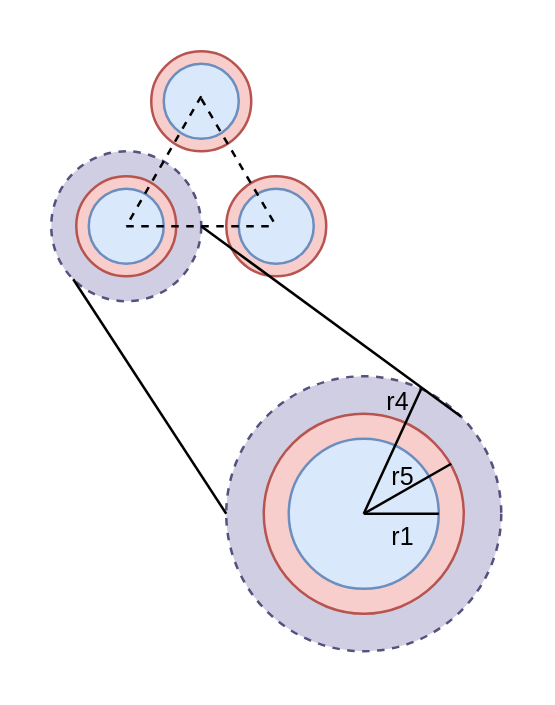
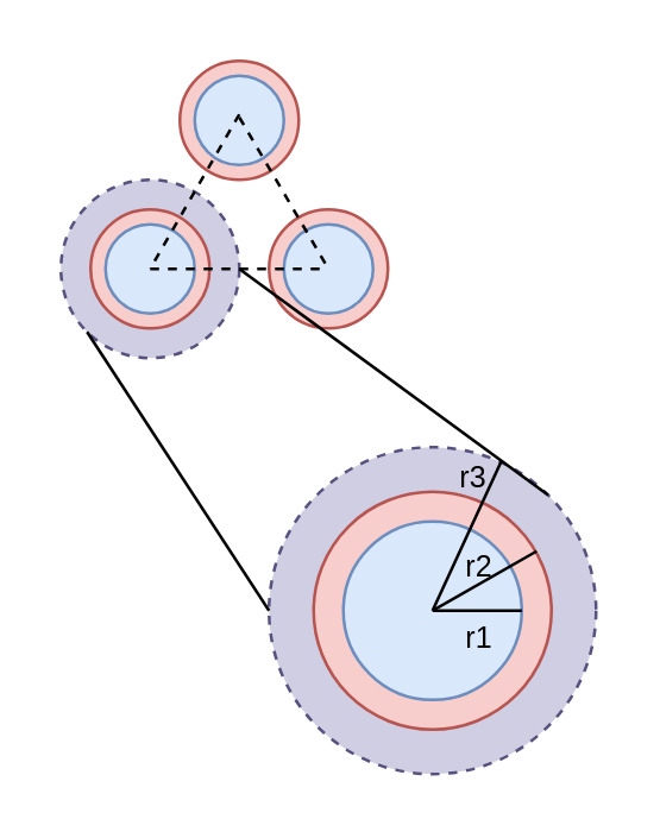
  <mxCell id="0" />
  <mxCell id="1" parent="0" />
  <mxCell id="2" value="" style="ellipse;whiteSpace=wrap;html=1;aspect=fixed;fillColor=#d0cee2;container=1;dashed=1;strokeColor=#56517e;" vertex="1" parent="1"><mxGeometry x="90" y="150" width="110" height="110" as="geometry" /></mxCell>
- <mxCell id="3" value="r4" style="text;html=1;strokeColor=none;fillColor=none;align=center;verticalAlign=middle;whiteSpace=wrap;rounded=0;dashed=1;fontSize=10;" vertex="1" parent="2"><mxGeometry x="59" y="5" width="20" height="10" as="geometry" /></mxCell>
+ <mxCell id="3" value="r3" style="text;html=1;strokeColor=none;fillColor=none;align=center;verticalAlign=middle;whiteSpace=wrap;rounded=0;dashed=1;fontSize=10;" vertex="1" parent="2"><mxGeometry x="59" y="5" width="20" height="10" as="geometry" /></mxCell>
  <mxCell id="4" value="" style="ellipse;whiteSpace=wrap;html=1;aspect=fixed;fillColor=#f8cecc;strokeColor=#b85450;" vertex="1" parent="1"><mxGeometry x="105" y="165" width="80" height="80" as="geometry" /></mxCell>
  <mxCell id="5" value="" style="ellipse;whiteSpace=wrap;html=1;aspect=fixed;fillColor=#dae8fc;strokeColor=#6c8ebf;" vertex="1" parent="1"><mxGeometry x="115" y="175" width="60" height="60" as="geometry" /></mxCell>
  <mxCell id="6" value="" style="ellipse;whiteSpace=wrap;html=1;aspect=fixed;fillColor=#f8cecc;strokeColor=#b85450;" vertex="1" parent="1"><mxGeometry x="60" y="20" width="40" height="40" as="geometry" /></mxCell>
  <mxCell id="7" value="" style="ellipse;whiteSpace=wrap;html=1;aspect=fixed;fillColor=#d0cee2;dashed=1;strokeColor=#56517e;" vertex="1" parent="1"><mxGeometry x="20" y="60" width="60" height="60" as="geometry" /></mxCell>
  <mxCell id="8" value="" style="ellipse;whiteSpace=wrap;html=1;aspect=fixed;fillColor=#f8cecc;strokeColor=#b85450;" vertex="1" parent="1"><mxGeometry x="30" y="70" width="40" height="40" as="geometry" /></mxCell>
  <mxCell id="9" value="" style="ellipse;whiteSpace=wrap;html=1;aspect=fixed;fillColor=#f8cecc;strokeColor=#b85450;" vertex="1" parent="1"><mxGeometry x="90" y="70" width="40" height="40" as="geometry" /></mxCell>
  <mxCell id="10" value="" style="ellipse;whiteSpace=wrap;html=1;aspect=fixed;fillColor=#dae8fc;strokeColor=#6c8ebf;" vertex="1" parent="1"><mxGeometry x="35" y="75" width="30" height="30" as="geometry" /></mxCell>
  <mxCell id="11" value="" style="ellipse;whiteSpace=wrap;html=1;aspect=fixed;fillColor=#dae8fc;strokeColor=#6c8ebf;" vertex="1" parent="1"><mxGeometry x="65" y="25" width="30" height="30" as="geometry" /></mxCell>
  <mxCell id="12" value="" style="ellipse;whiteSpace=wrap;html=1;aspect=fixed;fillColor=#dae8fc;strokeColor=#6c8ebf;" vertex="1" parent="1"><mxGeometry x="95" y="75" width="30" height="30" as="geometry" /></mxCell>
  <mxCell id="13" value="" style="endArrow=none;html=1;rounded=0;dashed=1;" edge="1" parent="1"><mxGeometry width="50" height="50" relative="1" as="geometry"><mxPoint x="50" y="90" as="sourcePoint" /><mxPoint x="110" y="90" as="targetPoint" /></mxGeometry></mxCell>
  <mxCell id="14" value="" style="endArrow=none;html=1;rounded=0;dashed=1;" edge="1" parent="1"><mxGeometry width="50" height="50" relative="1" as="geometry"><mxPoint x="80" y="39" as="sourcePoint" /><mxPoint x="110" y="90" as="targetPoint" /></mxGeometry></mxCell>
  <mxCell id="15" value="" style="endArrow=none;html=1;rounded=0;dashed=1;" edge="1" parent="1"><mxGeometry width="50" height="50" relative="1" as="geometry"><mxPoint x="80" y="38" as="sourcePoint" /><mxPoint x="50" y="90" as="targetPoint" /></mxGeometry></mxCell>
  <mxCell id="16" value="" style="endArrow=none;html=1;rounded=0;exitX=0;exitY=1;exitDx=0;exitDy=0;entryX=0;entryY=0.5;entryDx=0;entryDy=0;" edge="1" parent="1" source="7" target="2"><mxGeometry width="50" height="50" relative="1" as="geometry"><mxPoint x="55" y="155" as="sourcePoint" /><mxPoint x="105" y="105" as="targetPoint" /></mxGeometry></mxCell>
  <mxCell id="17" value="" style="endArrow=none;html=1;rounded=0;exitX=1;exitY=0.5;exitDx=0;exitDy=0;entryX=1;entryY=0;entryDx=0;entryDy=0;" edge="1" parent="1" source="7" target="2"><mxGeometry width="50" height="50" relative="1" as="geometry"><mxPoint x="38.787" y="121.213" as="sourcePoint" /><mxPoint x="116.109" y="253.891" as="targetPoint" /></mxGeometry></mxCell>
  <mxCell id="18" value="" style="endArrow=none;html=1;rounded=0;exitX=0.5;exitY=0.5;exitDx=0;exitDy=0;exitPerimeter=0;entryX=0.773;entryY=0.5;entryDx=0;entryDy=0;entryPerimeter=0;" edge="1" parent="1" source="2" target="2"><mxGeometry width="50" height="50" relative="1" as="geometry"><mxPoint x="85" y="165" as="sourcePoint" /><mxPoint x="135" y="115" as="targetPoint" /></mxGeometry></mxCell>
  <mxCell id="19" value="" style="endArrow=none;html=1;rounded=0;" edge="1" parent="1"><mxGeometry width="50" height="50" relative="1" as="geometry"><mxPoint x="145" y="205" as="sourcePoint" /><mxPoint x="180" y="185" as="targetPoint" /></mxGeometry></mxCell>
  <mxCell id="20" value="" style="endArrow=none;html=1;rounded=0;" edge="1" parent="1"><mxGeometry width="50" height="50" relative="1" as="geometry"><mxPoint x="145" y="205" as="sourcePoint" /><mxPoint x="168" y="155" as="targetPoint" /></mxGeometry></mxCell>
- <mxCell id="21" value="r5" style="text;html=1;strokeColor=none;fillColor=none;align=center;verticalAlign=middle;whiteSpace=wrap;rounded=0;dashed=1;fontSize=10;" vertex="1" parent="1"><mxGeometry x="151" y="185" width="20" height="10" as="geometry" /></mxCell>
+ <mxCell id="21" value="r2" style="text;html=1;strokeColor=none;fillColor=none;align=center;verticalAlign=middle;whiteSpace=wrap;rounded=0;dashed=1;fontSize=10;" vertex="1" parent="1"><mxGeometry x="151" y="185" width="20" height="10" as="geometry" /></mxCell>
  <mxCell id="22" value="r1" style="text;html=1;strokeColor=none;fillColor=none;align=center;verticalAlign=middle;whiteSpace=wrap;rounded=0;dashed=1;fontSize=10;" vertex="1" parent="1"><mxGeometry x="151" y="209" width="20" height="10" as="geometry" /></mxCell>
